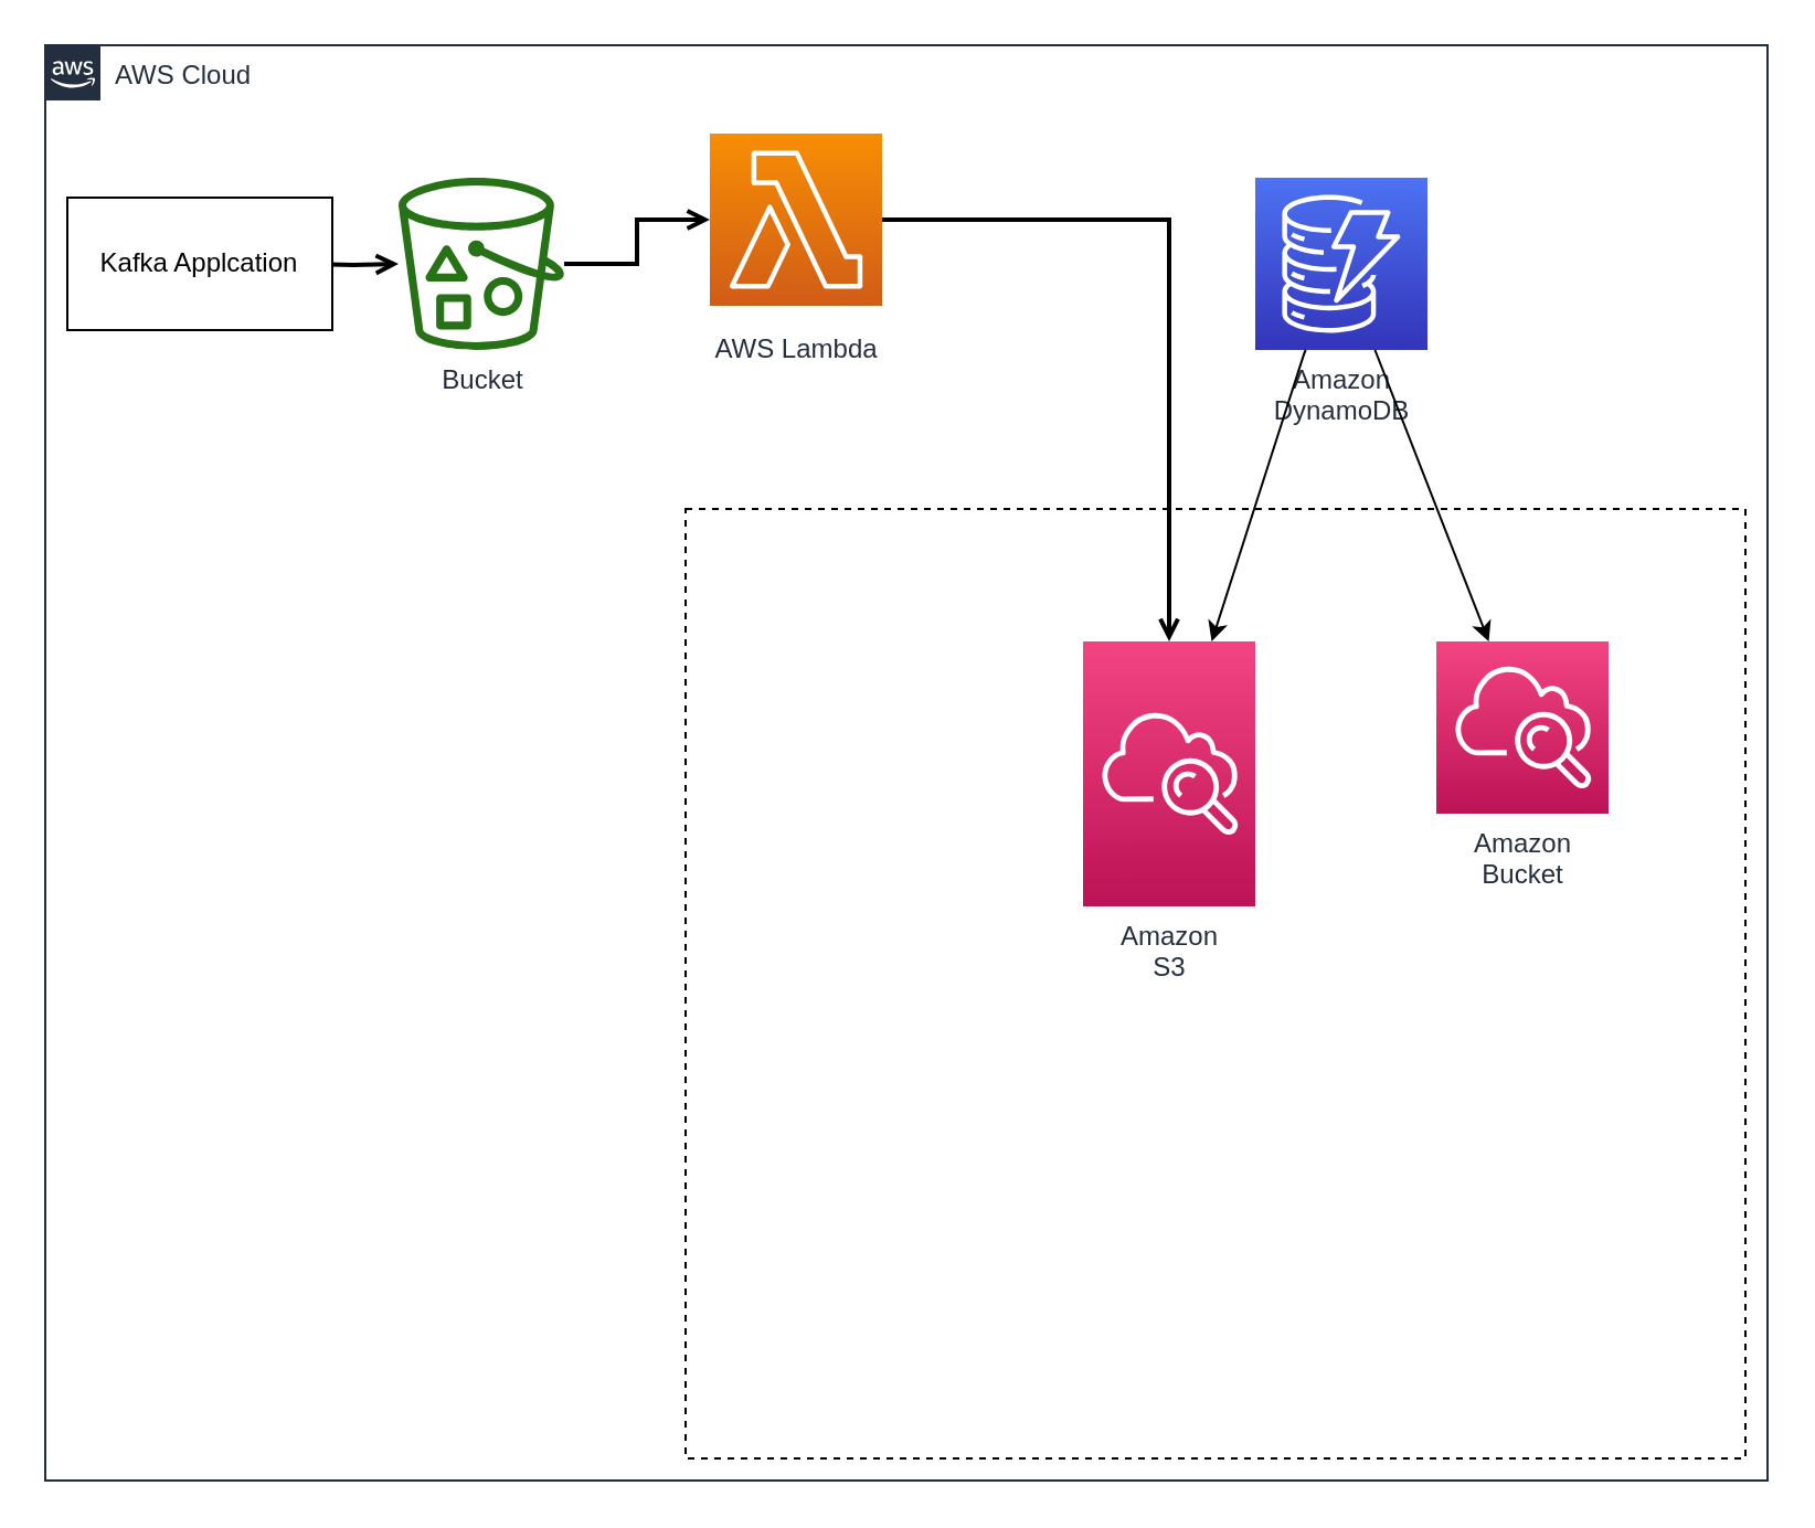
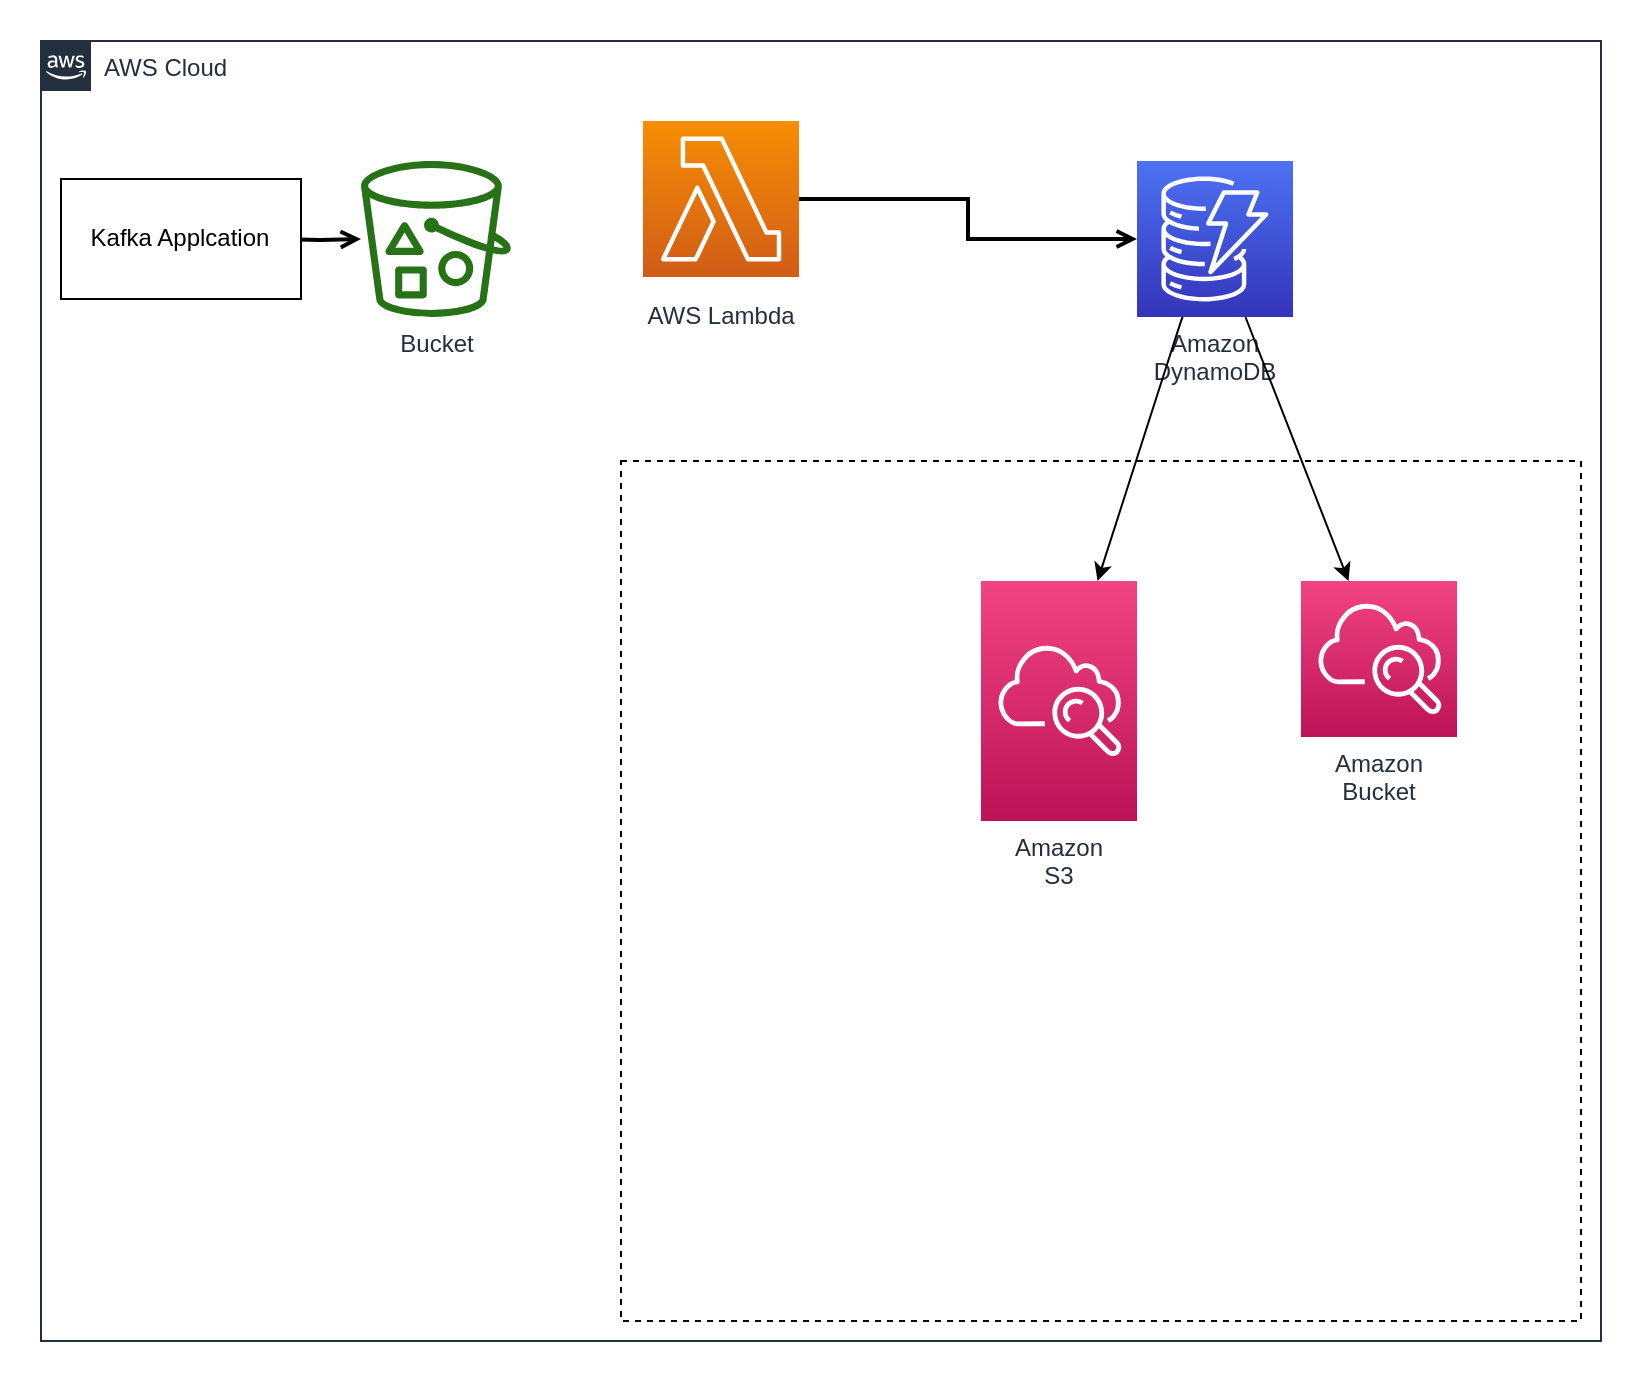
  <mxCell id="0" />
  <mxCell id="1" parent="0" />
  <mxCell id="2" value="" style="rounded=0;whiteSpace=wrap;html=1;labelBackgroundColor=none;fillColor=none;dashed=1;" parent="1" vertex="1"><mxGeometry x="310" y="230" width="480" height="430" as="geometry" /></mxCell>
  <mxCell id="3" value="AWS Cloud" style="points=[[0,0],[0.25,0],[0.5,0],[0.75,0],[1,0],[1,0.25],[1,0.5],[1,0.75],[1,1],[0.75,1],[0.5,1],[0.25,1],[0,1],[0,0.75],[0,0.5],[0,0.25]];outlineConnect=0;gradientColor=none;html=1;whiteSpace=wrap;fontSize=12;fontStyle=0;shape=mxgraph.aws4.group;grIcon=mxgraph.aws4.group_aws_cloud_alt;strokeColor=#232F3E;fillColor=none;verticalAlign=top;align=left;spacingLeft=30;fontColor=#232F3E;dashed=0;labelBackgroundColor=#ffffff;" parent="1" vertex="1"><mxGeometry x="20" y="20" width="780" height="650" as="geometry" /></mxCell>
  <mxCell id="4" value="" style="edgeStyle=orthogonalEdgeStyle;rounded=0;orthogonalLoop=1;jettySize=auto;html=1;endArrow=open;endFill=0;strokeWidth=2;" parent="1" target="5" edge="1"><mxGeometry relative="1" as="geometry"><mxPoint x="138" y="119" as="sourcePoint" /></mxGeometry></mxCell>
  <mxCell id="5" value="Bucket" style="outlineConnect=0;fontColor=#232F3E;gradientColor=none;fillColor=#277116;strokeColor=none;dashed=0;verticalLabelPosition=bottom;verticalAlign=top;align=center;html=1;fontSize=12;fontStyle=0;aspect=fixed;pointerEvents=1;shape=mxgraph.aws4.bucket_with_objects;labelBackgroundColor=#ffffff;" parent="1" vertex="1"><mxGeometry x="180" y="80" width="75" height="78" as="geometry" /></mxCell>
  <mxCell id="6" value="Amazon&lt;br&gt;S3" style="outlineConnect=0;fontColor=#232F3E;gradientColor=#F34482;gradientDirection=north;fillColor=#BC1356;strokeColor=#ffffff;dashed=0;verticalLabelPosition=bottom;verticalAlign=top;align=center;html=1;fontSize=12;fontStyle=0;aspect=fixed;shape=mxgraph.aws4.resourceIcon;resIcon=mxgraph.aws4.cloudwatch;labelBackgroundColor=#ffffff;" parent="1" vertex="1"><mxGeometry x="490" y="290" width="78" height="120" as="geometry" /></mxCell>
  <mxCell id="7" value="Amazon&lt;br&gt;Bucket" style="outlineConnect=0;fontColor=#232F3E;gradientColor=#F34482;gradientDirection=north;fillColor=#BC1356;strokeColor=#ffffff;dashed=0;verticalLabelPosition=bottom;verticalAlign=top;align=center;html=1;fontSize=12;fontStyle=0;aspect=fixed;shape=mxgraph.aws4.resourceIcon;resIcon=mxgraph.aws4.cloudwatch;labelBackgroundColor=#ffffff;" vertex="1" parent="1"><mxGeometry x="650" y="290" width="78" height="78" as="geometry" /></mxCell>
  <mxCell id="8" value="Kafka Applcation" style="rounded=0;whiteSpace=wrap;html=1;" vertex="1" parent="1"><mxGeometry x="30" y="89" width="120" height="60" as="geometry" /></mxCell>
  <mxCell id="9" value="AWS Lambda" style="outlineConnect=0;fontColor=#232F3E;gradientColor=#F78E04;gradientDirection=north;fillColor=#D05C17;strokeColor=#ffffff;dashed=0;verticalLabelPosition=bottom;verticalAlign=top;align=center;html=1;fontSize=12;fontStyle=0;aspect=fixed;shape=mxgraph.aws4.resourceIcon;resIcon=mxgraph.aws4.lambda;labelBackgroundColor=#ffffff;spacingTop=6;" parent="1" vertex="1"><mxGeometry x="321" y="60" width="78" height="78" as="geometry" /></mxCell>
- <mxCell id="10" style="edgeStyle=orthogonalEdgeStyle;rounded=0;orthogonalLoop=1;jettySize=auto;html=1;endArrow=open;endFill=0;strokeWidth=2;" edge="1" parent="1" source="5" target="9"><mxGeometry relative="1" as="geometry"><mxPoint x="255" y="119" as="sourcePoint" /><mxPoint x="990" y="119" as="targetPoint" /></mxGeometry></mxCell>
  <mxCell id="11" value="Amazon&lt;br&gt;DynamoDB" style="outlineConnect=0;fontColor=#232F3E;gradientColor=#4D72F3;gradientDirection=north;fillColor=#3334B9;strokeColor=#ffffff;dashed=0;verticalLabelPosition=bottom;verticalAlign=top;align=center;html=1;fontSize=12;fontStyle=0;aspect=fixed;shape=mxgraph.aws4.resourceIcon;resIcon=mxgraph.aws4.dynamodb;labelBackgroundColor=#ffffff;" parent="1" vertex="1"><mxGeometry x="568" y="80" width="78" height="78" as="geometry" /></mxCell>
- <mxCell id="12" style="edgeStyle=orthogonalEdgeStyle;rounded=0;orthogonalLoop=1;jettySize=auto;html=1;endArrow=open;endFill=0;strokeWidth=2;" edge="1" parent="1" source="9" target="6"><mxGeometry relative="1" as="geometry"><mxPoint x="628" y="119" as="sourcePoint" /><mxPoint x="990" y="119" as="targetPoint" /></mxGeometry></mxCell>
+ <mxCell id="12" style="edgeStyle=orthogonalEdgeStyle;rounded=0;orthogonalLoop=1;jettySize=auto;html=1;endArrow=open;endFill=0;strokeWidth=2;" edge="1" parent="1" source="9" target="11"><mxGeometry relative="1" as="geometry"><mxPoint x="628" y="119" as="sourcePoint" /><mxPoint x="990" y="119" as="targetPoint" /></mxGeometry></mxCell>
  <mxCell id="13" value="" style="endArrow=none;startArrow=classic;html=1;endFill=0;" edge="1" parent="1" source="6" target="11"><mxGeometry width="50" height="50" relative="1" as="geometry"><mxPoint x="495" y="344" as="sourcePoint" /><mxPoint x="545" y="294" as="targetPoint" /><Array as="points"><mxPoint x="590" y="160" /></Array></mxGeometry></mxCell>
  <mxCell id="14" value="" style="endArrow=none;startArrow=classic;html=1;endFill=0;" edge="1" parent="1" source="7" target="11"><mxGeometry width="50" height="50" relative="1" as="geometry"><mxPoint x="578" y="300.431" as="sourcePoint" /><mxPoint x="720" y="160" as="targetPoint" /><Array as="points" /></mxGeometry></mxCell>
